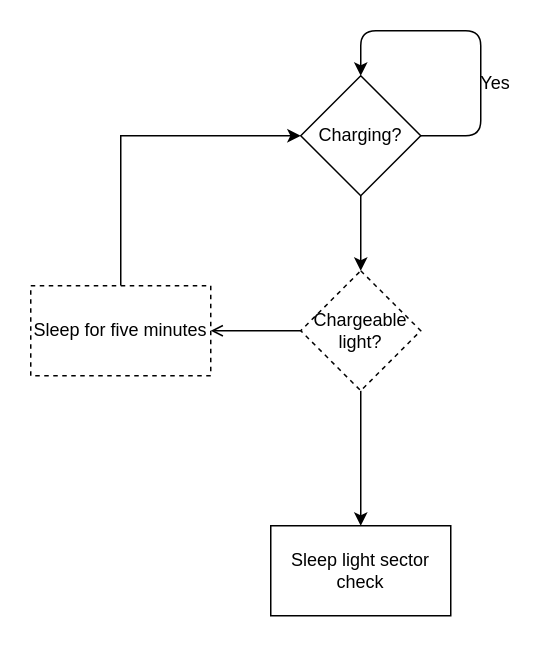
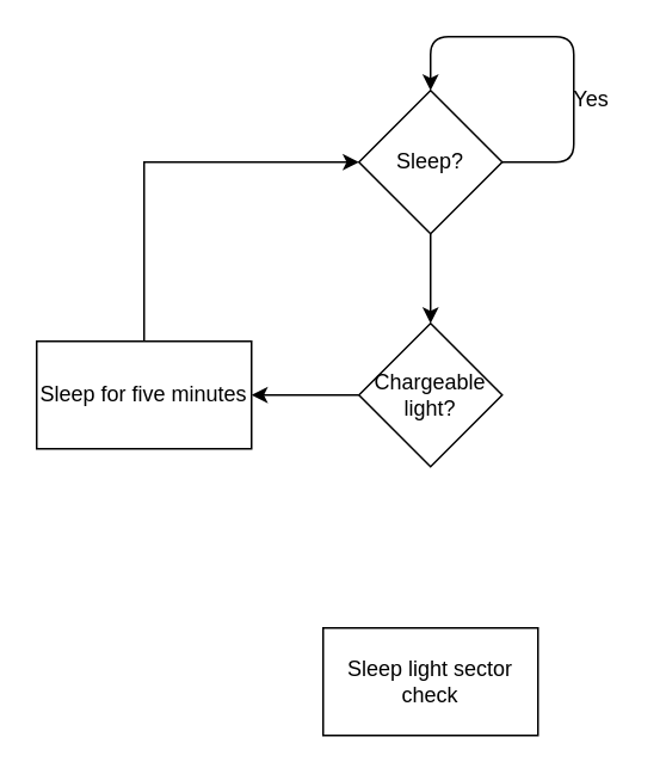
  <mxCell id="0" />
  <mxCell id="1" parent="0" />
  <mxCell id="2" value="" style="edgeStyle=orthogonalEdgeStyle;rounded=0;orthogonalLoop=1;jettySize=auto;html=1;" edge="1" parent="1" source="3" target="8"><mxGeometry relative="1" as="geometry" /></mxCell>
- <mxCell id="3" value="Charging?" style="rhombus;whiteSpace=wrap;html=1;" vertex="1" parent="1"><mxGeometry x="200" y="50" width="80" height="80" as="geometry" /></mxCell>
+ <mxCell id="3" value="Sleep?" style="rhombus;whiteSpace=wrap;html=1;" vertex="1" parent="1"><mxGeometry x="200" y="50" width="80" height="80" as="geometry" /></mxCell>
  <mxCell id="4" value="" style="endArrow=classic;html=1;exitX=1;exitY=0.5;exitDx=0;exitDy=0;entryX=0.5;entryY=0;entryDx=0;entryDy=0;" edge="1" parent="1" source="3" target="3"><mxGeometry width="50" height="50" relative="1" as="geometry"><mxPoint x="300" y="110" as="sourcePoint" /><mxPoint x="360" y="80" as="targetPoint" /><Array as="points"><mxPoint x="320" y="90" /><mxPoint x="320" y="20" /><mxPoint x="240" y="20" /></Array></mxGeometry></mxCell>
  <mxCell id="5" value="Yes" style="text;html=1;strokeColor=none;fillColor=none;align=center;verticalAlign=middle;whiteSpace=wrap;rounded=0;" vertex="1" parent="1"><mxGeometry x="310" y="45" width="40" height="20" as="geometry" /></mxCell>
- <mxCell id="6" value="" style="edgeStyle=orthogonalEdgeStyle;rounded=0;orthogonalLoop=1;jettySize=auto;html=1;endArrow=open;" edge="1" parent="1" source="8" target="10"><mxGeometry relative="1" as="geometry" /></mxCell>
- <mxCell id="7" value="" style="edgeStyle=orthogonalEdgeStyle;rounded=0;orthogonalLoop=1;jettySize=auto;html=1;" edge="1" parent="1" source="8" target="11"><mxGeometry relative="1" as="geometry" /></mxCell>
- <mxCell id="8" value="Chargeable light?" style="rhombus;whiteSpace=wrap;html=1;dashed=1;" vertex="1" parent="1"><mxGeometry x="200" y="180" width="80" height="80" as="geometry" /></mxCell>
+ <mxCell id="6" value="" style="edgeStyle=orthogonalEdgeStyle;rounded=0;orthogonalLoop=1;jettySize=auto;html=1;" edge="1" parent="1" source="8" target="10"><mxGeometry relative="1" as="geometry" /></mxCell>
+ <mxCell id="8" value="Chargeable light?" style="rhombus;whiteSpace=wrap;html=1;" vertex="1" parent="1"><mxGeometry x="200" y="180" width="80" height="80" as="geometry" /></mxCell>
  <mxCell id="9" style="edgeStyle=orthogonalEdgeStyle;rounded=0;orthogonalLoop=1;jettySize=auto;html=1;exitX=0.5;exitY=0;exitDx=0;exitDy=0;entryX=0;entryY=0.5;entryDx=0;entryDy=0;" edge="1" parent="1" source="10" target="3"><mxGeometry relative="1" as="geometry" /></mxCell>
- <mxCell id="10" value="Sleep for five minutes" style="whiteSpace=wrap;html=1;dashed=1;" vertex="1" parent="1"><mxGeometry x="20" y="190" width="120" height="60" as="geometry" /></mxCell>
+ <mxCell id="10" value="Sleep for five minutes" style="whiteSpace=wrap;html=1;" vertex="1" parent="1"><mxGeometry x="20" y="190" width="120" height="60" as="geometry" /></mxCell>
  <mxCell id="11" value="Sleep light sector check" style="whiteSpace=wrap;html=1;" vertex="1" parent="1"><mxGeometry x="180" y="350" width="120" height="60" as="geometry" /></mxCell>
